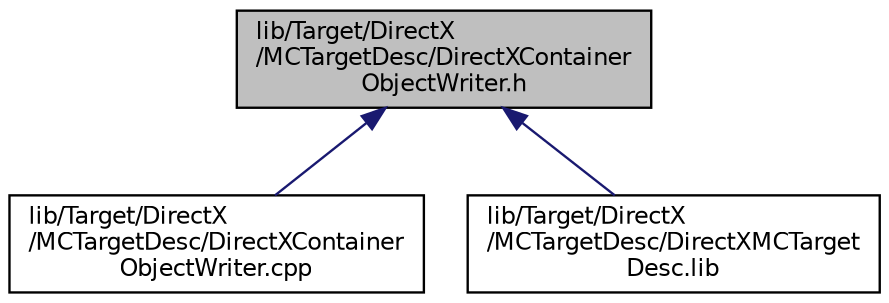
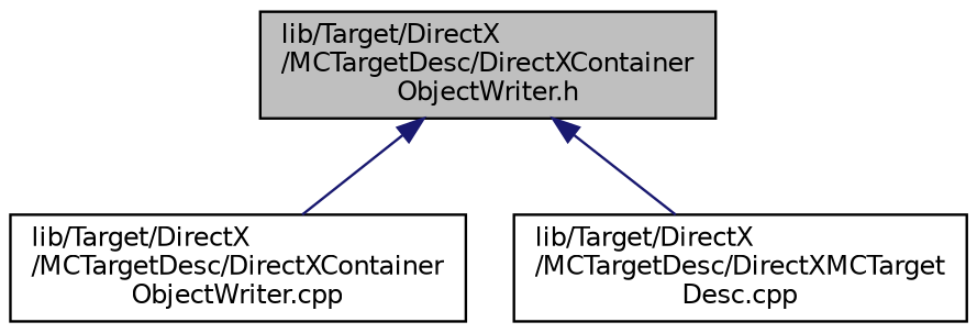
  digraph {
    node [color=black fontname=Helvetica fontsize=10 shape=record]
    edge [color=midnightblue dir=back fontname=Helvetica fontsize=10 labelfontname=Helvetica labelfontsize=10 style=solid]
    n1 [fillcolor=grey75 fontcolor=black height=0.2 label="lib/Target/DirectX\l/MCTargetDesc/DirectXContainer\lObjectWriter.h" style=filled width=0.4]
    n2 [height=0.2 label="lib/Target/DirectX\l/MCTargetDesc/DirectXContainer\lObjectWriter.cpp" width=0.4]
-   n3 [height=0.2 label="lib/Target/DirectX\l/MCTargetDesc/DirectXMCTarget\lDesc.lib" width=0.4]
+   n3 [height=0.2 label="lib/Target/DirectX\l/MCTargetDesc/DirectXMCTarget\lDesc.cpp" width=0.4]
    n1 -> n2
    n1 -> n3
  }
